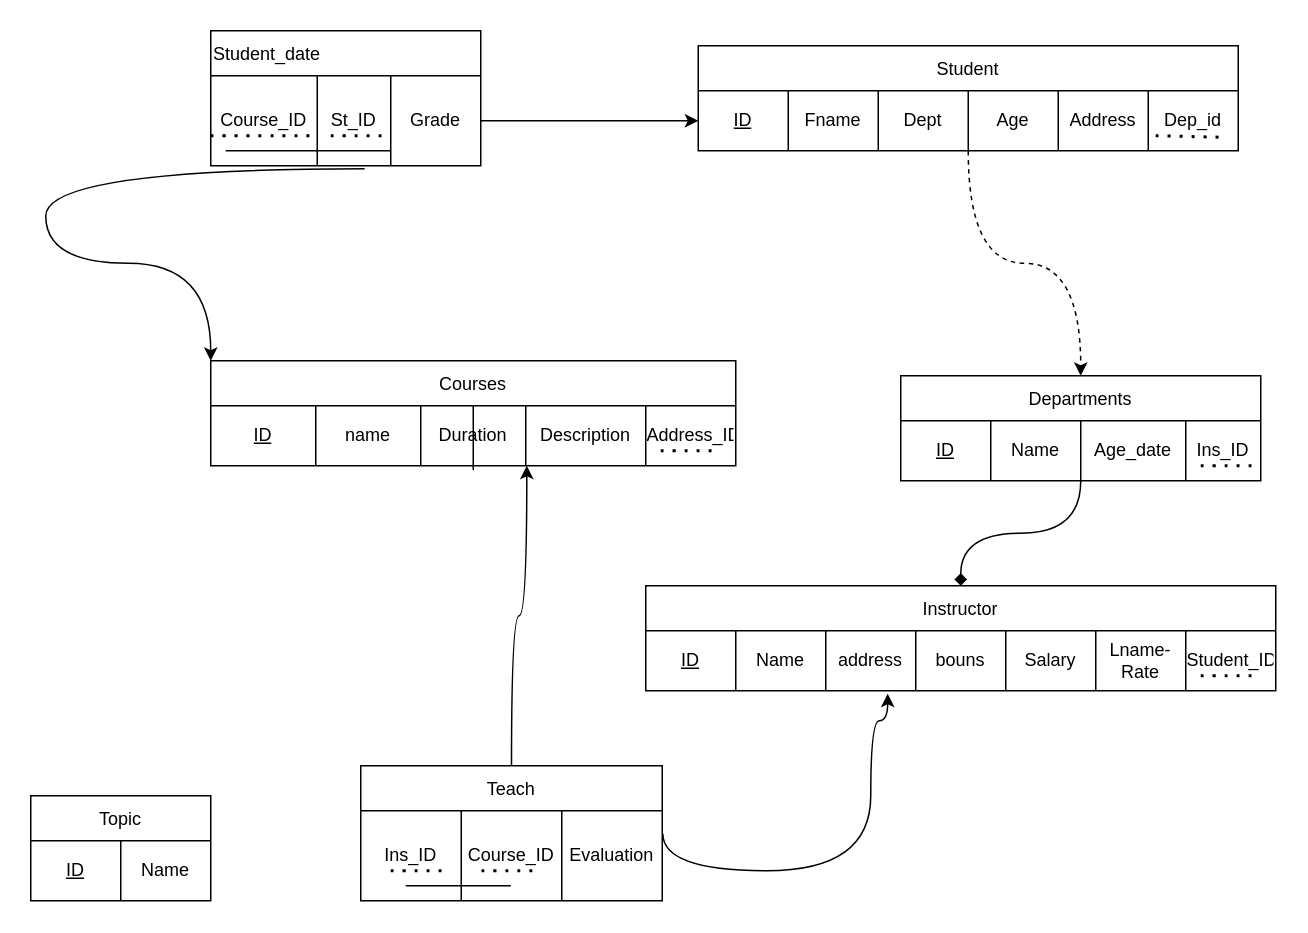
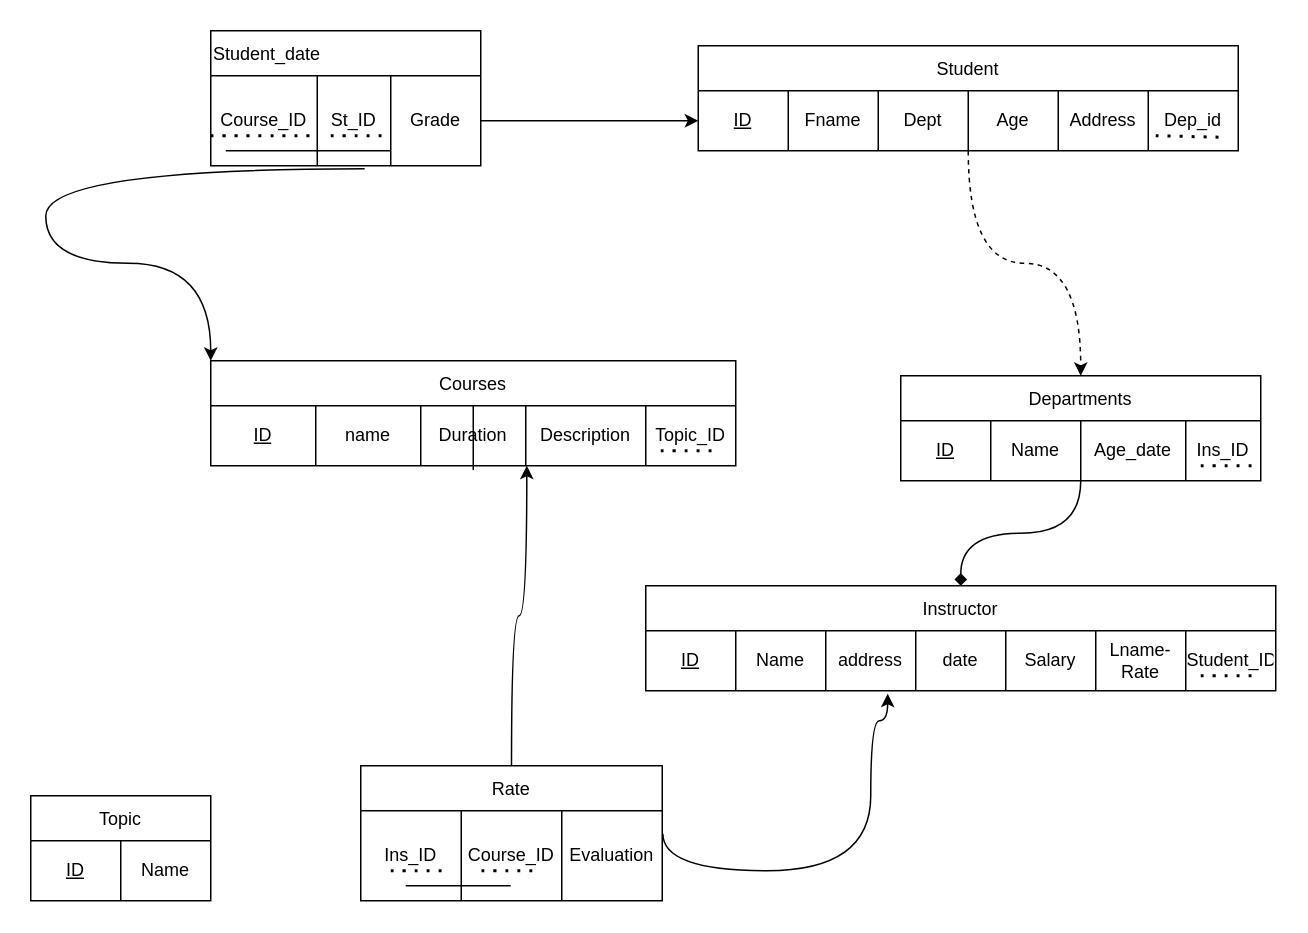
  <mxCell id="0" />
  <mxCell id="1" parent="0" />
  <mxCell id="2" style="edgeStyle=orthogonalEdgeStyle;curved=1;html=1;entryX=0.5;entryY=0;entryDx=0;entryDy=0;dashed=1;" edge="1" parent="1" source="3" target="12"><mxGeometry relative="1" as="geometry" /></mxCell>
  <mxCell id="3" value="Student" style="shape=table;startSize=30;container=1;collapsible=0;childLayout=tableLayout;align=center;resizeLastRow=0;flipH=1;flipV=0;" vertex="1" parent="1"><mxGeometry x="465" y="30" width="360" height="70" as="geometry" /></mxCell>
  <mxCell id="4" value="" style="shape=tableRow;horizontal=0;startSize=0;swimlaneHead=0;swimlaneBody=0;top=0;left=0;bottom=0;right=0;collapsible=0;dropTarget=0;fillColor=none;points=[[0,0.5],[1,0.5]];portConstraint=eastwest;flipH=1;" vertex="1" parent="3"><mxGeometry y="30" width="360" height="40" as="geometry" /></mxCell>
  <mxCell id="5" value="&lt;u&gt;ID&lt;/u&gt;" style="shape=partialRectangle;html=1;whiteSpace=wrap;connectable=0;overflow=hidden;fillColor=none;top=0;left=0;bottom=0;right=0;pointerEvents=1;" vertex="1" parent="4"><mxGeometry width="60" height="40" as="geometry"><mxRectangle width="60" height="40" as="alternateBounds" /></mxGeometry></mxCell>
  <mxCell id="6" value="Fname" style="shape=partialRectangle;html=1;whiteSpace=wrap;connectable=0;overflow=hidden;fillColor=none;top=0;left=0;bottom=0;right=0;pointerEvents=1;" vertex="1" parent="4"><mxGeometry x="60" width="60" height="40" as="geometry"><mxRectangle width="60" height="40" as="alternateBounds" /></mxGeometry></mxCell>
  <mxCell id="7" value="Dept" style="shape=partialRectangle;html=1;whiteSpace=wrap;connectable=0;overflow=hidden;fillColor=none;top=0;left=0;bottom=0;right=0;pointerEvents=1;" vertex="1" parent="4"><mxGeometry x="120" width="60" height="40" as="geometry"><mxRectangle width="60" height="40" as="alternateBounds" /></mxGeometry></mxCell>
  <mxCell id="8" value="Age" style="shape=partialRectangle;html=1;whiteSpace=wrap;connectable=0;overflow=hidden;fillColor=none;top=0;left=0;bottom=0;right=0;pointerEvents=1;" vertex="1" parent="4"><mxGeometry x="180" width="60" height="40" as="geometry"><mxRectangle width="60" height="40" as="alternateBounds" /></mxGeometry></mxCell>
  <mxCell id="9" value="Address" style="shape=partialRectangle;html=1;whiteSpace=wrap;connectable=0;overflow=hidden;fillColor=none;top=0;left=0;bottom=0;right=0;pointerEvents=1;" vertex="1" parent="4"><mxGeometry x="240" width="60" height="40" as="geometry"><mxRectangle width="60" height="40" as="alternateBounds" /></mxGeometry></mxCell>
  <mxCell id="10" value="Dep_id" style="shape=partialRectangle;html=1;whiteSpace=wrap;connectable=0;overflow=hidden;fillColor=none;top=0;left=0;bottom=0;right=0;pointerEvents=1;" vertex="1" parent="4"><mxGeometry x="300" width="60" height="40" as="geometry"><mxRectangle width="60" height="40" as="alternateBounds" /></mxGeometry></mxCell>
  <mxCell id="11" style="edgeStyle=orthogonalEdgeStyle;curved=1;html=1;endArrow=diamond;" edge="1" parent="1" source="12" target="18"><mxGeometry relative="1" as="geometry" /></mxCell>
  <mxCell id="12" value="Departments" style="shape=table;startSize=30;container=1;collapsible=0;childLayout=tableLayout;align=center;" vertex="1" parent="1"><mxGeometry x="600" y="250" width="240" height="70" as="geometry" /></mxCell>
  <mxCell id="13" value="" style="shape=tableRow;horizontal=0;startSize=0;swimlaneHead=0;swimlaneBody=0;top=0;left=0;bottom=0;right=0;collapsible=0;dropTarget=0;fillColor=none;points=[[0,0.5],[1,0.5]];portConstraint=eastwest;" vertex="1" parent="12"><mxGeometry y="30" width="240" height="40" as="geometry" /></mxCell>
  <mxCell id="14" value="&lt;u&gt;ID&lt;/u&gt;" style="shape=partialRectangle;html=1;whiteSpace=wrap;connectable=0;overflow=hidden;fillColor=none;top=0;left=0;bottom=0;right=0;pointerEvents=1;" vertex="1" parent="13"><mxGeometry width="60" height="40" as="geometry"><mxRectangle width="60" height="40" as="alternateBounds" /></mxGeometry></mxCell>
  <mxCell id="15" value="Name" style="shape=partialRectangle;html=1;whiteSpace=wrap;connectable=0;overflow=hidden;fillColor=none;top=0;left=0;bottom=0;right=0;pointerEvents=1;" vertex="1" parent="13"><mxGeometry x="60" width="60" height="40" as="geometry"><mxRectangle width="60" height="40" as="alternateBounds" /></mxGeometry></mxCell>
  <mxCell id="16" value="Age_date" style="shape=partialRectangle;html=1;whiteSpace=wrap;connectable=0;overflow=hidden;fillColor=none;top=0;left=0;bottom=0;right=0;pointerEvents=1;" vertex="1" parent="13"><mxGeometry x="120" width="70" height="40" as="geometry"><mxRectangle width="70" height="40" as="alternateBounds" /></mxGeometry></mxCell>
  <mxCell id="17" value="Ins_ID" style="shape=partialRectangle;html=1;whiteSpace=wrap;connectable=0;overflow=hidden;fillColor=none;top=0;left=0;bottom=0;right=0;pointerEvents=1;" vertex="1" parent="13"><mxGeometry x="190" width="50" height="40" as="geometry"><mxRectangle width="50" height="40" as="alternateBounds" /></mxGeometry></mxCell>
  <mxCell id="18" value="Instructor" style="shape=table;startSize=30;container=1;collapsible=0;childLayout=tableLayout;align=center;strokeColor=default;" vertex="1" parent="1"><mxGeometry x="430" y="390" width="420" height="70" as="geometry" /></mxCell>
  <mxCell id="19" value="" style="shape=tableRow;horizontal=0;startSize=0;swimlaneHead=0;swimlaneBody=0;top=0;left=0;bottom=0;right=0;collapsible=0;dropTarget=0;fillColor=none;points=[[0,0.5],[1,0.5]];portConstraint=eastwest;" vertex="1" parent="18"><mxGeometry y="30" width="420" height="40" as="geometry" /></mxCell>
  <mxCell id="20" value="&lt;u&gt;ID&lt;/u&gt;" style="shape=partialRectangle;html=1;whiteSpace=wrap;connectable=0;overflow=hidden;fillColor=none;top=0;left=0;bottom=0;right=0;pointerEvents=1;" vertex="1" parent="19"><mxGeometry width="60" height="40" as="geometry"><mxRectangle width="60" height="40" as="alternateBounds" /></mxGeometry></mxCell>
  <mxCell id="21" value="Name" style="shape=partialRectangle;html=1;whiteSpace=wrap;connectable=0;overflow=hidden;fillColor=none;top=0;left=0;bottom=0;right=0;pointerEvents=1;" vertex="1" parent="19"><mxGeometry x="60" width="60" height="40" as="geometry"><mxRectangle width="60" height="40" as="alternateBounds" /></mxGeometry></mxCell>
  <mxCell id="22" value="address" style="shape=partialRectangle;html=1;whiteSpace=wrap;connectable=0;overflow=hidden;fillColor=none;top=0;left=0;bottom=0;right=0;pointerEvents=1;" vertex="1" parent="19"><mxGeometry x="120" width="60" height="40" as="geometry"><mxRectangle width="60" height="40" as="alternateBounds" /></mxGeometry></mxCell>
- <mxCell id="23" value="bouns" style="shape=partialRectangle;html=1;whiteSpace=wrap;connectable=0;overflow=hidden;fillColor=none;top=0;left=0;bottom=0;right=0;pointerEvents=1;" vertex="1" parent="19"><mxGeometry x="180" width="60" height="40" as="geometry"><mxRectangle width="60" height="40" as="alternateBounds" /></mxGeometry></mxCell>
+ <mxCell id="23" value="date" style="shape=partialRectangle;html=1;whiteSpace=wrap;connectable=0;overflow=hidden;fillColor=none;top=0;left=0;bottom=0;right=0;pointerEvents=1;" vertex="1" parent="19"><mxGeometry x="180" width="60" height="40" as="geometry"><mxRectangle width="60" height="40" as="alternateBounds" /></mxGeometry></mxCell>
  <mxCell id="24" value="Salary" style="shape=partialRectangle;html=1;whiteSpace=wrap;connectable=0;overflow=hidden;fillColor=none;top=0;left=0;bottom=0;right=0;pointerEvents=1;strokeColor=default;" vertex="1" parent="19"><mxGeometry x="240" width="60" height="40" as="geometry"><mxRectangle width="60" height="40" as="alternateBounds" /></mxGeometry></mxCell>
  <mxCell id="25" value="Lname-Rate" style="shape=partialRectangle;html=1;whiteSpace=wrap;connectable=0;overflow=hidden;fillColor=none;top=0;left=0;bottom=0;right=0;pointerEvents=1;" vertex="1" parent="19"><mxGeometry x="300" width="60" height="40" as="geometry"><mxRectangle width="60" height="40" as="alternateBounds" /></mxGeometry></mxCell>
  <mxCell id="26" value="Student_ID" style="shape=partialRectangle;html=1;whiteSpace=wrap;connectable=0;overflow=hidden;fillColor=none;top=0;left=0;bottom=0;right=0;pointerEvents=1;strokeColor=default;" vertex="1" parent="19"><mxGeometry x="360" width="60" height="40" as="geometry"><mxRectangle width="60" height="40" as="alternateBounds" /></mxGeometry></mxCell>
  <mxCell id="27" style="edgeStyle=orthogonalEdgeStyle;curved=1;html=1;" edge="1" parent="1" source="28" target="32"><mxGeometry relative="1" as="geometry" /></mxCell>
  <mxCell id="28" value="Courses" style="shape=table;startSize=30;container=1;collapsible=0;childLayout=tableLayout;strokeColor=default;align=center;" vertex="1" parent="1"><mxGeometry x="140" y="240" width="350" height="70" as="geometry" /></mxCell>
  <mxCell id="29" value="" style="shape=tableRow;horizontal=0;startSize=0;swimlaneHead=0;swimlaneBody=0;top=0;left=0;bottom=0;right=0;collapsible=0;dropTarget=0;fillColor=none;points=[[0,0.5],[1,0.5]];portConstraint=eastwest;strokeColor=default;" vertex="1" parent="28"><mxGeometry y="30" width="350" height="40" as="geometry" /></mxCell>
  <mxCell id="30" value="&lt;u&gt;ID&lt;/u&gt;" style="shape=partialRectangle;html=1;whiteSpace=wrap;connectable=0;overflow=hidden;fillColor=none;top=0;left=0;bottom=0;right=0;pointerEvents=1;strokeColor=default;" vertex="1" parent="29"><mxGeometry width="70" height="40" as="geometry"><mxRectangle width="70" height="40" as="alternateBounds" /></mxGeometry></mxCell>
  <mxCell id="31" value="name" style="shape=partialRectangle;html=1;whiteSpace=wrap;connectable=0;overflow=hidden;fillColor=none;top=0;left=0;bottom=0;right=0;pointerEvents=1;strokeColor=default;" vertex="1" parent="29"><mxGeometry x="70" width="70" height="40" as="geometry"><mxRectangle width="70" height="40" as="alternateBounds" /></mxGeometry></mxCell>
  <mxCell id="32" value="Duration" style="shape=partialRectangle;html=1;whiteSpace=wrap;connectable=0;overflow=hidden;fillColor=none;top=0;left=0;bottom=0;right=0;pointerEvents=1;strokeColor=default;" vertex="1" parent="29"><mxGeometry x="140" width="70" height="40" as="geometry"><mxRectangle width="70" height="40" as="alternateBounds" /></mxGeometry></mxCell>
  <mxCell id="33" value="Description" style="shape=partialRectangle;html=1;whiteSpace=wrap;connectable=0;overflow=hidden;fillColor=none;top=0;left=0;bottom=0;right=0;pointerEvents=1;strokeColor=default;" vertex="1" parent="29"><mxGeometry x="210" width="80" height="40" as="geometry"><mxRectangle width="80" height="40" as="alternateBounds" /></mxGeometry></mxCell>
- <mxCell id="34" value="Address_ID" style="shape=partialRectangle;html=1;whiteSpace=wrap;connectable=0;overflow=hidden;fillColor=none;top=0;left=0;bottom=0;right=0;pointerEvents=1;strokeColor=default;" vertex="1" parent="29"><mxGeometry x="290" width="60" height="40" as="geometry"><mxRectangle width="60" height="40" as="alternateBounds" /></mxGeometry></mxCell>
+ <mxCell id="34" value="Topic_ID" style="shape=partialRectangle;html=1;whiteSpace=wrap;connectable=0;overflow=hidden;fillColor=none;top=0;left=0;bottom=0;right=0;pointerEvents=1;strokeColor=default;" vertex="1" parent="29"><mxGeometry x="290" width="60" height="40" as="geometry"><mxRectangle width="60" height="40" as="alternateBounds" /></mxGeometry></mxCell>
  <mxCell id="35" value="Topic" style="shape=table;startSize=30;container=1;collapsible=0;childLayout=tableLayout;strokeColor=default;align=center;fillColor=none;" vertex="1" parent="1"><mxGeometry x="20" y="530" width="120" height="70" as="geometry" /></mxCell>
  <mxCell id="36" value="" style="shape=tableRow;horizontal=0;startSize=0;swimlaneHead=0;swimlaneBody=0;top=0;left=0;bottom=0;right=0;collapsible=0;dropTarget=0;fillColor=none;points=[[0,0.5],[1,0.5]];portConstraint=eastwest;strokeColor=default;" vertex="1" parent="35"><mxGeometry y="30" width="120" height="40" as="geometry" /></mxCell>
  <mxCell id="37" value="&lt;u&gt;ID&lt;/u&gt;" style="shape=partialRectangle;html=1;whiteSpace=wrap;connectable=0;overflow=hidden;fillColor=none;top=0;left=0;bottom=0;right=0;pointerEvents=1;strokeColor=default;" vertex="1" parent="36"><mxGeometry width="60" height="40" as="geometry"><mxRectangle width="60" height="40" as="alternateBounds" /></mxGeometry></mxCell>
  <mxCell id="38" value="Name" style="shape=partialRectangle;html=1;whiteSpace=wrap;connectable=0;overflow=hidden;fillColor=none;top=0;left=0;bottom=0;right=0;pointerEvents=1;strokeColor=default;" vertex="1" parent="36"><mxGeometry x="60" width="60" height="40" as="geometry"><mxRectangle width="60" height="40" as="alternateBounds" /></mxGeometry></mxCell>
  <mxCell id="39" style="edgeStyle=orthogonalEdgeStyle;curved=1;html=1;entryX=0.602;entryY=1;entryDx=0;entryDy=0;entryPerimeter=0;" edge="1" parent="1" source="40" target="29"><mxGeometry relative="1" as="geometry" /></mxCell>
- <mxCell id="40" value="Teach" style="shape=table;startSize=30;container=1;collapsible=0;childLayout=tableLayout;strokeColor=default;align=center;" vertex="1" parent="1"><mxGeometry x="240" y="510" width="201" height="90" as="geometry" /></mxCell>
+ <mxCell id="40" value="Rate" style="shape=table;startSize=30;container=1;collapsible=0;childLayout=tableLayout;strokeColor=default;align=center;" vertex="1" parent="1"><mxGeometry x="240" y="510" width="201" height="90" as="geometry" /></mxCell>
  <mxCell id="41" value="" style="shape=tableRow;horizontal=0;startSize=0;swimlaneHead=0;swimlaneBody=0;top=0;left=0;bottom=0;right=0;collapsible=0;dropTarget=0;fillColor=none;points=[[0,0.5],[1,0.5]];portConstraint=eastwest;strokeColor=default;" vertex="1" parent="40"><mxGeometry y="30" width="201" height="60" as="geometry" /></mxCell>
  <mxCell id="42" value="Ins_ID" style="shape=partialRectangle;html=1;whiteSpace=wrap;connectable=0;overflow=hidden;fillColor=none;top=0;left=0;bottom=0;right=0;pointerEvents=1;strokeColor=default;" vertex="1" parent="41"><mxGeometry width="67" height="60" as="geometry"><mxRectangle width="67" height="60" as="alternateBounds" /></mxGeometry></mxCell>
  <mxCell id="43" value="Course_ID" style="shape=partialRectangle;html=1;whiteSpace=wrap;connectable=0;overflow=hidden;fillColor=none;top=0;left=0;bottom=0;right=0;pointerEvents=1;strokeColor=default;" vertex="1" parent="41"><mxGeometry x="67" width="67" height="60" as="geometry"><mxRectangle width="67" height="60" as="alternateBounds" /></mxGeometry></mxCell>
  <mxCell id="44" value="Evaluation" style="shape=partialRectangle;html=1;whiteSpace=wrap;connectable=0;overflow=hidden;fillColor=none;top=0;left=0;bottom=0;right=0;pointerEvents=1;strokeColor=default;" vertex="1" parent="41"><mxGeometry x="134" width="67" height="60" as="geometry"><mxRectangle width="67" height="60" as="alternateBounds" /></mxGeometry></mxCell>
  <mxCell id="45" value="Student_date" style="shape=table;startSize=30;container=1;collapsible=0;childLayout=tableLayout;strokeColor=default;align=left;" vertex="1" parent="1"><mxGeometry x="140" y="20" width="180" height="90" as="geometry" /></mxCell>
  <mxCell id="46" value="" style="shape=tableRow;horizontal=0;startSize=0;swimlaneHead=0;swimlaneBody=0;top=0;left=0;bottom=0;right=0;collapsible=0;dropTarget=0;fillColor=none;points=[[0,0.5],[1,0.5]];portConstraint=eastwest;strokeColor=default;" vertex="1" parent="45"><mxGeometry y="30" width="180" height="60" as="geometry" /></mxCell>
  <mxCell id="47" value="Course_ID" style="shape=partialRectangle;html=1;whiteSpace=wrap;connectable=0;overflow=hidden;fillColor=none;top=0;left=0;bottom=0;right=0;pointerEvents=1;strokeColor=default;" vertex="1" parent="46"><mxGeometry width="71" height="60" as="geometry"><mxRectangle width="71" height="60" as="alternateBounds" /></mxGeometry></mxCell>
  <mxCell id="48" value="St_ID" style="shape=partialRectangle;html=1;whiteSpace=wrap;connectable=0;overflow=hidden;fillColor=none;top=0;left=0;bottom=0;right=0;pointerEvents=1;strokeColor=default;" vertex="1" parent="46"><mxGeometry x="71" width="49" height="60" as="geometry"><mxRectangle width="49" height="60" as="alternateBounds" /></mxGeometry></mxCell>
  <mxCell id="49" value="Grade" style="shape=partialRectangle;html=1;whiteSpace=wrap;connectable=0;overflow=hidden;fillColor=none;top=0;left=0;bottom=0;right=0;pointerEvents=1;strokeColor=default;" vertex="1" parent="46"><mxGeometry x="120" width="60" height="60" as="geometry"><mxRectangle width="60" height="60" as="alternateBounds" /></mxGeometry></mxCell>
  <mxCell id="50" style="edgeStyle=orthogonalEdgeStyle;html=1;curved=1;" edge="1" parent="1" source="46" target="4"><mxGeometry relative="1" as="geometry" /></mxCell>
  <mxCell id="51" style="edgeStyle=orthogonalEdgeStyle;curved=1;html=1;entryX=0;entryY=0;entryDx=0;entryDy=0;exitX=0.57;exitY=1.033;exitDx=0;exitDy=0;exitPerimeter=0;" edge="1" parent="1" source="46" target="28"><mxGeometry relative="1" as="geometry"><Array as="points"><mxPoint x="30" y="112" /><mxPoint x="30" y="175" /><mxPoint x="140" y="175" /></Array></mxGeometry></mxCell>
  <mxCell id="52" value="" style="endArrow=none;dashed=1;html=1;dashPattern=1 3;strokeWidth=2;curved=1;" edge="1" parent="1"><mxGeometry width="50" height="50" relative="1" as="geometry"><mxPoint x="140" y="90" as="sourcePoint" /><mxPoint x="210" y="90" as="targetPoint" /></mxGeometry></mxCell>
  <mxCell id="53" value="" style="endArrow=none;dashed=1;html=1;dashPattern=1 3;strokeWidth=2;curved=1;" edge="1" parent="1"><mxGeometry width="50" height="50" relative="1" as="geometry"><mxPoint x="220" y="90" as="sourcePoint" /><mxPoint x="260" y="90" as="targetPoint" /></mxGeometry></mxCell>
  <mxCell id="54" value="" style="endArrow=none;html=1;curved=1;" edge="1" parent="1"><mxGeometry width="50" height="50" relative="1" as="geometry"><mxPoint x="150" y="100" as="sourcePoint" /><mxPoint x="260" y="100" as="targetPoint" /></mxGeometry></mxCell>
  <mxCell id="55" value="" style="endArrow=none;dashed=1;html=1;dashPattern=1 3;strokeWidth=2;curved=1;" edge="1" parent="1"><mxGeometry width="50" height="50" relative="1" as="geometry"><mxPoint x="770" y="90" as="sourcePoint" /><mxPoint x="814" y="91" as="targetPoint" /></mxGeometry></mxCell>
  <mxCell id="56" value="" style="endArrow=none;dashed=1;html=1;dashPattern=1 3;strokeWidth=2;curved=1;" edge="1" parent="1"><mxGeometry width="50" height="50" relative="1" as="geometry"><mxPoint x="800" y="310" as="sourcePoint" /><mxPoint x="840" y="310" as="targetPoint" /></mxGeometry></mxCell>
  <mxCell id="57" value="" style="endArrow=none;dashed=1;html=1;dashPattern=1 3;strokeWidth=2;curved=1;" edge="1" parent="1"><mxGeometry width="50" height="50" relative="1" as="geometry"><mxPoint x="440" y="300" as="sourcePoint" /><mxPoint x="480" y="300" as="targetPoint" /></mxGeometry></mxCell>
  <mxCell id="58" style="edgeStyle=orthogonalEdgeStyle;curved=1;html=1;entryX=0.384;entryY=1.05;entryDx=0;entryDy=0;entryPerimeter=0;exitX=1.002;exitY=0.256;exitDx=0;exitDy=0;exitPerimeter=0;" edge="1" parent="1" source="41" target="19"><mxGeometry relative="1" as="geometry"><Array as="points"><mxPoint x="441" y="580" /><mxPoint x="580" y="580" /><mxPoint x="580" y="480" /><mxPoint x="591" y="480" /></Array></mxGeometry></mxCell>
  <mxCell id="59" value="" style="endArrow=none;dashed=1;html=1;dashPattern=1 3;strokeWidth=2;curved=1;" edge="1" parent="1"><mxGeometry width="50" height="50" relative="1" as="geometry"><mxPoint x="260" y="580" as="sourcePoint" /><mxPoint x="300" y="580" as="targetPoint" /></mxGeometry></mxCell>
  <mxCell id="60" value="" style="endArrow=none;dashed=1;html=1;dashPattern=1 3;strokeWidth=2;curved=1;" edge="1" parent="1"><mxGeometry width="50" height="50" relative="1" as="geometry"><mxPoint x="320.5" y="580" as="sourcePoint" /><mxPoint x="360.5" y="580" as="targetPoint" /></mxGeometry></mxCell>
  <mxCell id="61" value="" style="endArrow=none;dashed=1;html=1;dashPattern=1 3;strokeWidth=2;curved=1;" edge="1" parent="1"><mxGeometry width="50" height="50" relative="1" as="geometry"><mxPoint x="800" y="450" as="sourcePoint" /><mxPoint x="840" y="450" as="targetPoint" /><Array as="points"><mxPoint x="800" y="450" /></Array></mxGeometry></mxCell>
  <mxCell id="62" value="" style="endArrow=none;html=1;curved=1;" edge="1" parent="1"><mxGeometry width="50" height="50" relative="1" as="geometry"><mxPoint x="270" y="590" as="sourcePoint" /><mxPoint x="340" y="590" as="targetPoint" /></mxGeometry></mxCell>
